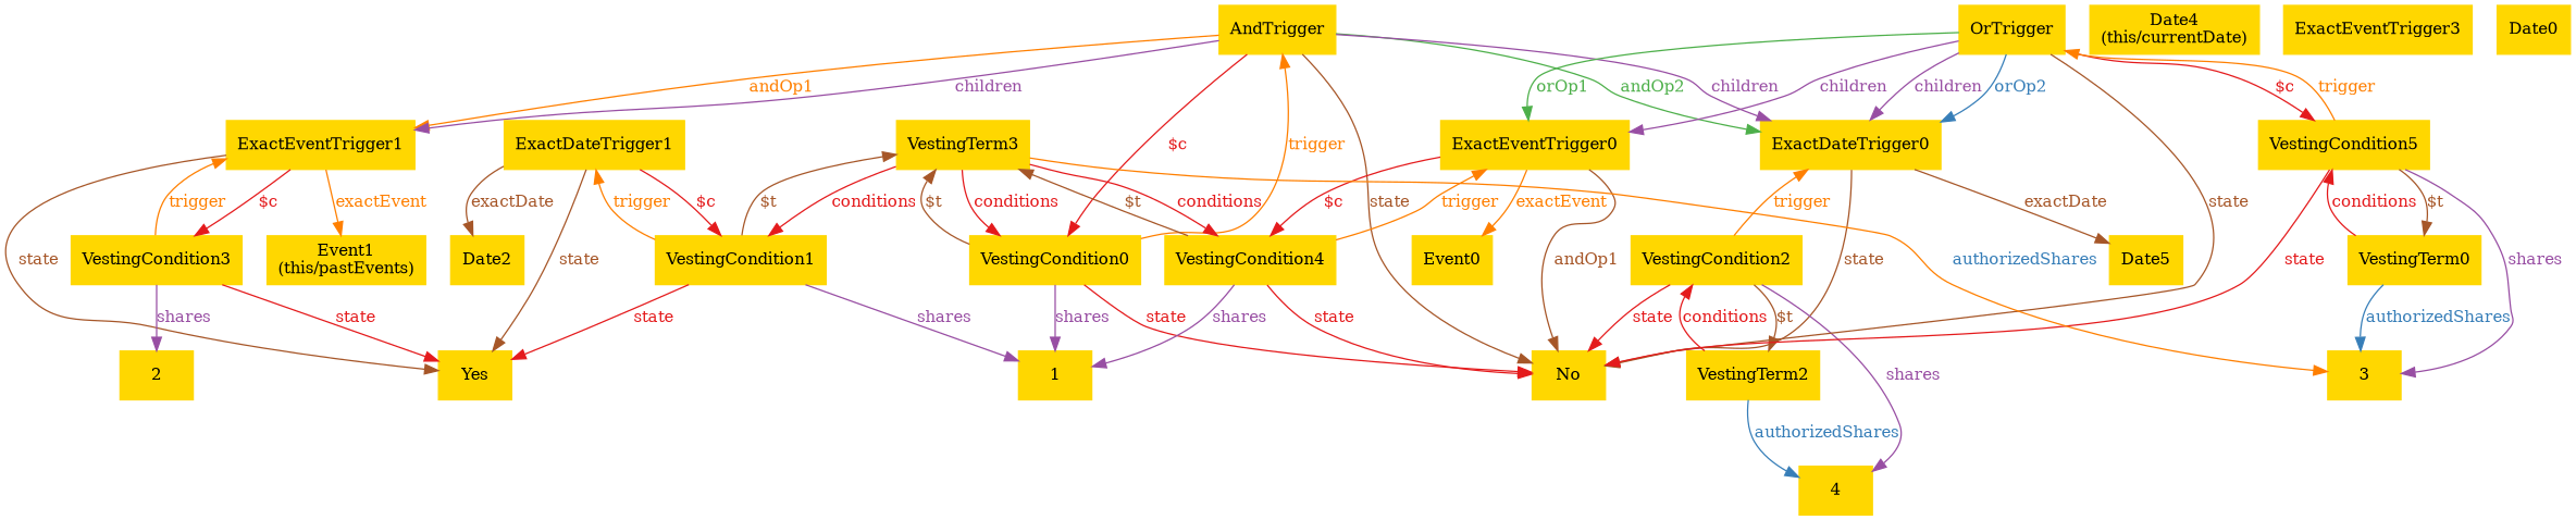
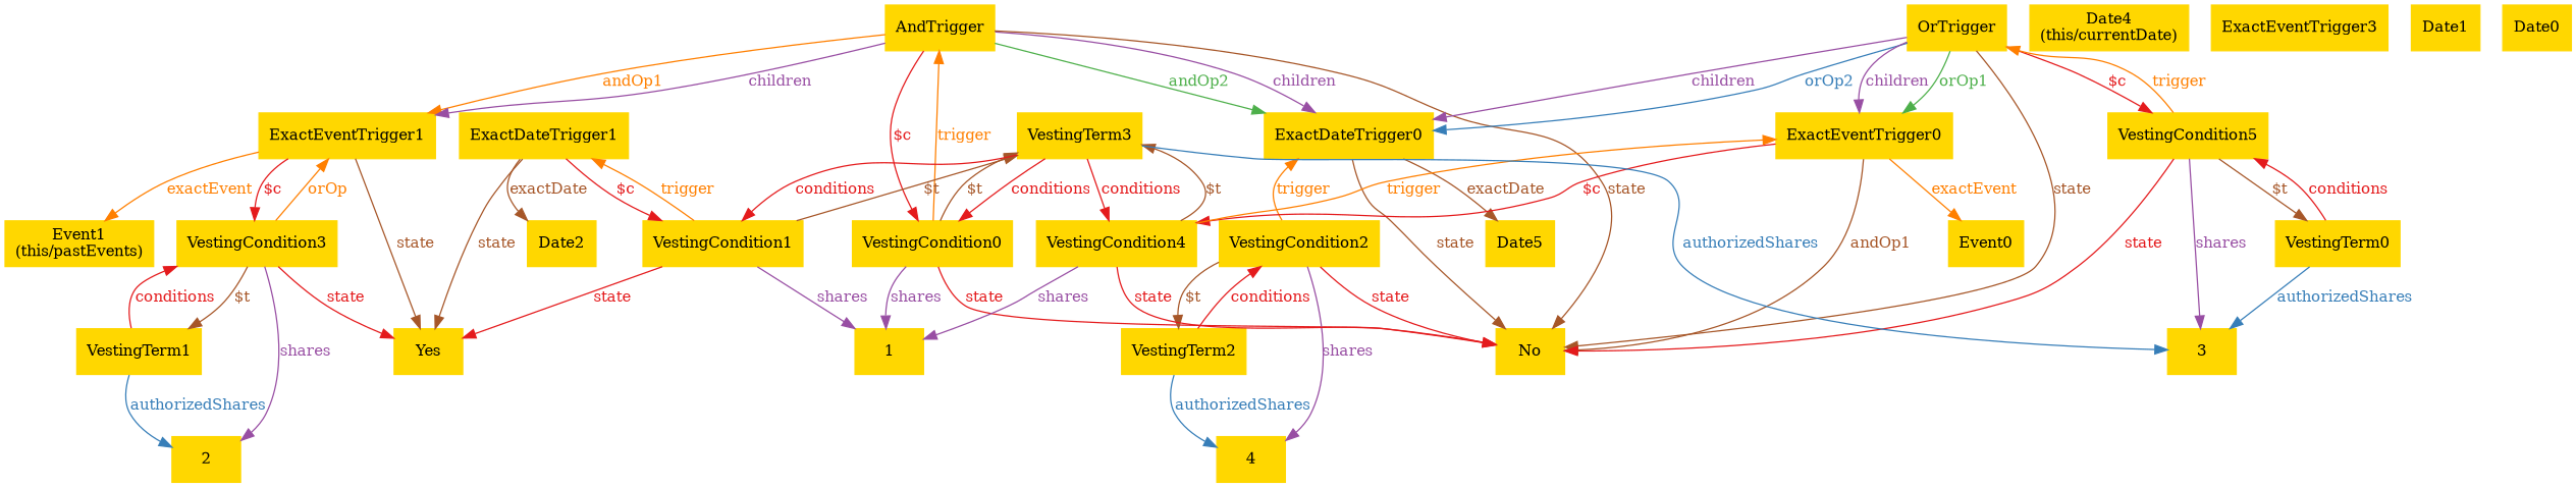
  digraph {
    fontsize=12
    rankdir=TB
    node [color="#ffd700" fontcolor="#000000" fontsize=12 shape=box style="filled, solid"]
    edge [color="#e41a1c" dir=forward fontcolor="#e41a1c" fontsize=12 style=solid uuid="<AndTrigger, ExactDateTrigger0>" weight=1]
    n1 [label=AndTrigger uuid=AndTrigger]
    n2 [label=VestingCondition0 uuid=VestingCondition0]
    n3 [label=ExactDateTrigger0 uuid=ExactDateTrigger0]
    n4 [label=ExactEventTrigger1 uuid=ExactEventTrigger1]
    n5 [label=No uuid=No]
    n6 [label=1 uuid=1]
    n7 [label=VestingCondition2 uuid=VestingCondition2]
    n8 [label=Date5 uuid=Date5]
    n9 [label=Yes uuid=Yes]
    n10 [label=VestingCondition3 uuid=VestingCondition3]
    n11 [label="Event1\n(this/pastEvents)" uuid=Event1]
    n12 [label=VestingTerm2 uuid=VestingTerm2]
    n13 [label=4 uuid=4]
    n14 [label=ExactDateTrigger1 uuid=ExactDateTrigger1]
    n15 [label=VestingCondition1 uuid=VestingCondition1]
    n16 [label=Date2 uuid=Date2]
    n17 [label=ExactEventTrigger0 uuid=ExactEventTrigger0]
    n18 [label=VestingCondition4 uuid=VestingCondition4]
    n19 [label=Event0 uuid=Event0]
+   n20 [label=VestingTerm1 uuid=VestingTerm1]
    n21 [label=2 uuid=2]
    n22 [label=OrTrigger uuid=OrTrigger]
    n23 [label=VestingCondition5 uuid=VestingCondition5]
    n24 [label=VestingTerm0 uuid=VestingTerm0]
    n25 [label=3 uuid=3]
    n26 [label=VestingTerm3 uuid=VestingTerm3]
    n27 [label="Date4\n(this/currentDate)" uuid=Date4]
    n28 [label=ExactEventTrigger3 uuid=Date3]
+   n29 [label=Date1 uuid=Date1]
    n30 [label=Date0 uuid=Date0]
    n1 -> n2 [label="$c" uuid="<AndTrigger, VestingCondition0>"]
    n1 -> n2 [color="#ff7f00" dir=back fontcolor="#ff7f00" label=trigger uuid="<VestingCondition0, AndTrigger>"]
    n1 -> n3 [color="#4daf4a" fontcolor="#4daf4a" label=andOp2]
    n1 -> n3 [color="#984ea3" fontcolor="#984ea3" label=children]
    n1 -> n4 [color="#ff7f00" fontcolor="#ff7f00" label=andOp1 uuid="<AndTrigger, ExactEventTrigger1>"]
    n1 -> n4 [color="#984ea3" fontcolor="#984ea3" label=children uuid="<AndTrigger, ExactEventTrigger1>"]
    n1 -> n5 [color="#a65628" fontcolor="#a65628" label=state uuid="<AndTrigger, No>"]
    n2 -> n5 [label=state uuid="<VestingCondition0, No>"]
    n2 -> n6 [color="#984ea3" fontcolor="#984ea3" label=shares uuid="<VestingCondition0, 1>"]
    n3 -> n5 [color="#a65628" fontcolor="#a65628" label=state uuid="<ExactDateTrigger0, No>"]
    n3 -> n7 [color="#ff7f00" dir=back fontcolor="#ff7f00" label=trigger uuid="<VestingCondition2, ExactDateTrigger0>"]
    n3 -> n8 [color="#a65628" fontcolor="#a65628" label=exactDate uuid="<ExactDateTrigger0, Date5>"]
    n4 -> n9 [color="#a65628" fontcolor="#a65628" label=state uuid="<ExactEventTrigger1, Yes>"]
    n4 -> n10 [label="$c" uuid="<ExactEventTrigger1, VestingCondition3>"]
-   n4 -> n10 [color="#ff7f00" dir=back fontcolor="#ff7f00" label=trigger uuid="<VestingCondition3, ExactEventTrigger1>"]
+   n4 -> n10 [color="#ff7f00" dir=back fontcolor="#ff7f00" label=orOp uuid="<VestingCondition3, ExactEventTrigger1>"]
    n4 -> n11 [color="#ff7f00" fontcolor="#ff7f00" label=exactEvent uuid="<ExactEventTrigger1, Event1>"]
    n7 -> n5 [label=state uuid="<VestingCondition2, No>"]
    n7 -> n12 [color="#a65628" fontcolor="#a65628" label="$t" uuid="<VestingCondition2, VestingTerm2>"]
    n7 -> n12 [dir=back label=conditions uuid="<VestingTerm2, VestingCondition2>"]
    n7 -> n13 [color="#984ea3" fontcolor="#984ea3" label=shares uuid="<VestingCondition2, 4>"]
    n10 -> n9 [label=state uuid="<VestingCondition3, Yes>"]
+   n10 -> n20 [color="#a65628" fontcolor="#a65628" label="$t" uuid="<VestingCondition3, VestingTerm1>"]
+   n10 -> n20 [dir=back label=conditions uuid="<VestingTerm1, VestingCondition3>"]
    n10 -> n21 [color="#984ea3" fontcolor="#984ea3" label=shares uuid="<VestingCondition3, 2>"]
    n12 -> n13 [color="#377eb8" fontcolor="#377eb8" label=authorizedShares uuid="<VestingTerm2, 4>"]
    n14 -> n9 [color="#a65628" fontcolor="#a65628" label=state uuid="<ExactDateTrigger1, Yes>"]
    n14 -> n15 [label="$c" uuid="<ExactDateTrigger1, VestingCondition1>"]
    n14 -> n15 [color="#ff7f00" dir=back fontcolor="#ff7f00" label=trigger uuid="<VestingCondition1, ExactDateTrigger1>"]
    n14 -> n16 [color="#a65628" fontcolor="#a65628" label=exactDate uuid="<ExactDateTrigger1, Date2>"]
    n15 -> n6 [color="#984ea3" fontcolor="#984ea3" label=shares uuid="<VestingCondition1, 1>"]
    n15 -> n9 [label=state uuid="<VestingCondition1, Yes>"]
    n17 -> n5 [color="#a65628" fontcolor="#a65628" label=andOp1 uuid="<ExactEventTrigger0, No>"]
    n17 -> n18 [label="$c" uuid="<ExactEventTrigger0, VestingCondition4>"]
    n17 -> n18 [color="#ff7f00" dir=back fontcolor="#ff7f00" label=trigger uuid="<VestingCondition4, ExactEventTrigger0>"]
    n17 -> n19 [color="#ff7f00" fontcolor="#ff7f00" label=exactEvent uuid="<ExactEventTrigger0, Event0>"]
    n18 -> n5 [label=state uuid="<VestingCondition4, No>"]
    n18 -> n6 [color="#984ea3" fontcolor="#984ea3" label=shares uuid="<VestingCondition4, 1>"]
+   n20 -> n21 [color="#377eb8" fontcolor="#377eb8" label=authorizedShares uuid="<VestingTerm1, 2>"]
    n22 -> n3 [color="#984ea3" fontcolor="#984ea3" label=children uuid="<OrTrigger, ExactDateTrigger0>"]
    n22 -> n3 [color="#377eb8" fontcolor="#377eb8" label=orOp2 uuid="<OrTrigger, ExactDateTrigger0>"]
    n22 -> n5 [color="#a65628" fontcolor="#a65628" label=state uuid="<OrTrigger, No>"]
    n22 -> n17 [color="#984ea3" fontcolor="#984ea3" label=children uuid="<OrTrigger, ExactEventTrigger0>"]
    n22 -> n17 [color="#4daf4a" fontcolor="#4daf4a" label=orOp1 uuid="<OrTrigger, ExactEventTrigger0>"]
    n22 -> n23 [label="$c" uuid="<OrTrigger, VestingCondition5>"]
    n22 -> n23 [color="#ff7f00" dir=back fontcolor="#ff7f00" label=trigger uuid="<VestingCondition5, OrTrigger>"]
    n23 -> n5 [label=state uuid="<VestingCondition5, No>"]
    n23 -> n24 [color="#a65628" fontcolor="#a65628" label="$t" uuid="<VestingCondition5, VestingTerm0>"]
    n23 -> n24 [dir=back label=conditions uuid="<VestingTerm0, VestingCondition5>"]
    n23 -> n25 [color="#984ea3" fontcolor="#984ea3" label=shares uuid="<VestingCondition5, 3>"]
    n24 -> n25 [color="#377eb8" fontcolor="#377eb8" label=authorizedShares uuid="<VestingTerm0, 3>"]
    n26 -> n2 [color="#a65628" dir=back fontcolor="#a65628" label="$t" uuid="<VestingCondition0, VestingTerm3>"]
    n26 -> n2 [label=conditions uuid="<VestingTerm3, VestingCondition0>"]
    n26 -> n15 [color="#a65628" dir=back fontcolor="#a65628" label="$t" uuid="<VestingCondition1, VestingTerm3>"]
    n26 -> n15 [label=conditions uuid="<VestingTerm3, VestingCondition1>"]
    n26 -> n18 [color="#a65628" dir=back fontcolor="#a65628" label="$t" uuid="<VestingCondition4, VestingTerm3>"]
    n26 -> n18 [label=conditions uuid="<VestingTerm3, VestingCondition4>"]
-   n26 -> n25 [color="#ff7f00" fontcolor="#377eb8" label=authorizedShares uuid="<VestingTerm3, 3>"]
+   n26 -> n25 [color="#377eb8" fontcolor="#377eb8" label=authorizedShares uuid="<VestingTerm3, 3>"]
  }
